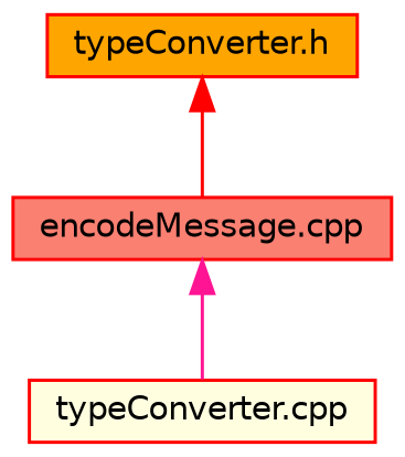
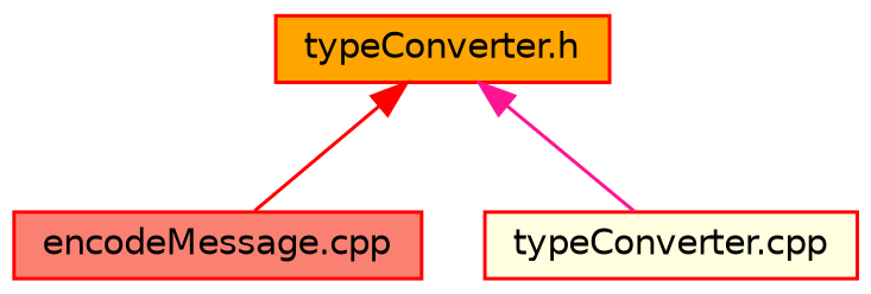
  digraph {
    node [color=red fontname=Helvetica fontsize=10 shape=record style=filled]
    edge [dir=back fontname=Helvetica fontsize=10 labelfontname=Helvetica labelfontsize=10 style=solid]
    n1 [fillcolor=orange fontcolor=black height=0.2 label="typeConverter.h" width=0.4]
    n2 [fillcolor=salmon height=0.2 label="encodeMessage.cpp" width=0.4]
    n3 [fillcolor=lightyellow height=0.2 label="typeConverter.cpp" width=0.4]
    n1 -> n2 [color=red]
-   n2 -> n3 [color=deeppink]
+   n1 -> n3 [color=deeppink]
  }
